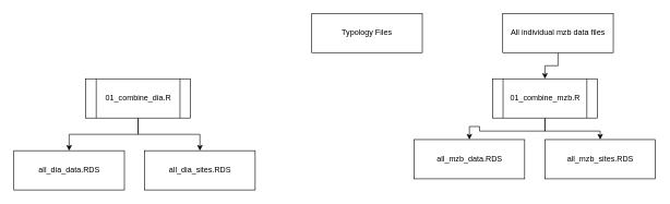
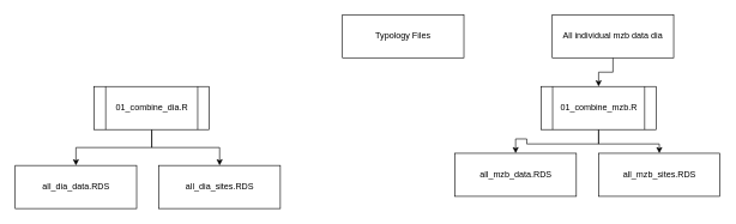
  <mxCell id="0" />
  <mxCell id="1" parent="0" />
  <mxCell id="2" style="edgeStyle=orthogonalEdgeStyle;rounded=0;orthogonalLoop=1;jettySize=auto;html=1;entryX=0.5;entryY=0;entryDx=0;entryDy=0;" parent="1" source="3" target="6" edge="1"><mxGeometry relative="1" as="geometry" /></mxCell>
- <mxCell id="3" value="All individual mzb data files" style="rounded=0;whiteSpace=wrap;html=1;" parent="1" vertex="1"><mxGeometry x="768" y="20" width="169" height="60" as="geometry" /></mxCell>
+ <mxCell id="3" value="All individual mzb data dia" style="rounded=0;whiteSpace=wrap;html=1;" parent="1" vertex="1"><mxGeometry x="768" y="20" width="169" height="60" as="geometry" /></mxCell>
  <mxCell id="4" style="edgeStyle=orthogonalEdgeStyle;rounded=0;orthogonalLoop=1;jettySize=auto;html=1;entryX=0.5;entryY=0;entryDx=0;entryDy=0;" parent="1" source="6" target="7" edge="1"><mxGeometry relative="1" as="geometry" /></mxCell>
  <mxCell id="5" style="edgeStyle=orthogonalEdgeStyle;rounded=0;orthogonalLoop=1;jettySize=auto;html=1;entryX=0.5;entryY=0;entryDx=0;entryDy=0;" parent="1" source="6" target="8" edge="1"><mxGeometry relative="1" as="geometry" /></mxCell>
  <mxCell id="6" value="01_combine_mzb.R" style="shape=process;whiteSpace=wrap;html=1;backgroundOutline=1;" parent="1" vertex="1"><mxGeometry x="752.5" y="120" width="160" height="60" as="geometry" /></mxCell>
  <mxCell id="7" value="all_mzb_data.RDS" style="rounded=0;whiteSpace=wrap;html=1;" parent="1" vertex="1"><mxGeometry x="632.5" y="213" width="169" height="60" as="geometry" /></mxCell>
  <mxCell id="8" value="all_mzb_sites.RDS" style="rounded=0;whiteSpace=wrap;html=1;" parent="1" vertex="1"><mxGeometry x="832.5" y="213" width="169" height="60" as="geometry" /></mxCell>
  <mxCell id="9" value="Typology Files" style="rounded=0;whiteSpace=wrap;html=1;" parent="1" vertex="1"><mxGeometry x="476" y="20" width="169" height="60" as="geometry" /></mxCell>
  <mxCell id="10" style="edgeStyle=orthogonalEdgeStyle;rounded=0;orthogonalLoop=1;jettySize=auto;html=1;entryX=0.5;entryY=0;entryDx=0;entryDy=0;" parent="1" source="12" target="13" edge="1"><mxGeometry relative="1" as="geometry" /></mxCell>
  <mxCell id="11" style="edgeStyle=orthogonalEdgeStyle;rounded=0;orthogonalLoop=1;jettySize=auto;html=1;entryX=0.5;entryY=0;entryDx=0;entryDy=0;" parent="1" source="12" target="14" edge="1"><mxGeometry relative="1" as="geometry" /></mxCell>
  <mxCell id="12" value="01_combine_dia.R" style="shape=process;whiteSpace=wrap;html=1;backgroundOutline=1;" parent="1" vertex="1"><mxGeometry x="130.5" y="120" width="160" height="60" as="geometry" /></mxCell>
  <mxCell id="13" value="all_dia_data.RDS" style="rounded=0;whiteSpace=wrap;html=1;" parent="1" vertex="1"><mxGeometry x="20.5" y="230" width="169" height="60" as="geometry" /></mxCell>
  <mxCell id="14" value="all_dia_sites.RDS" style="rounded=0;whiteSpace=wrap;html=1;" parent="1" vertex="1"><mxGeometry x="220.5" y="230" width="169" height="60" as="geometry" /></mxCell>
